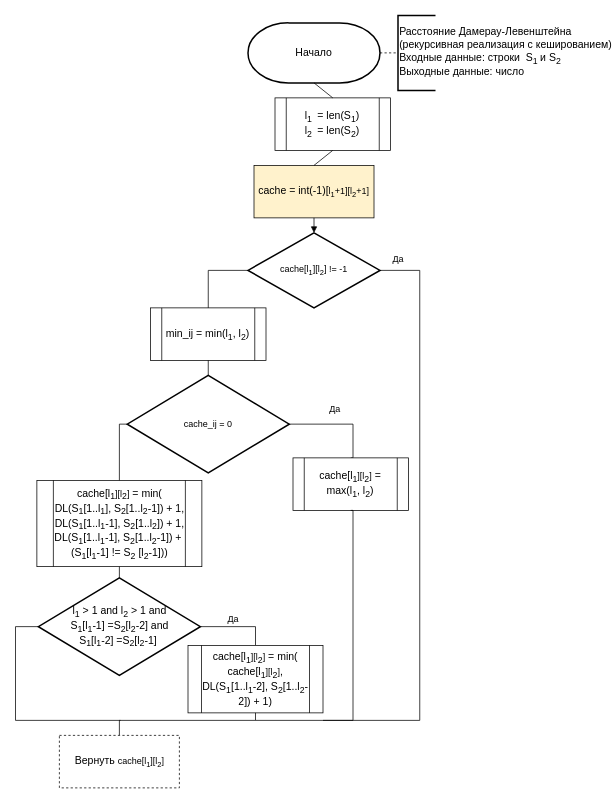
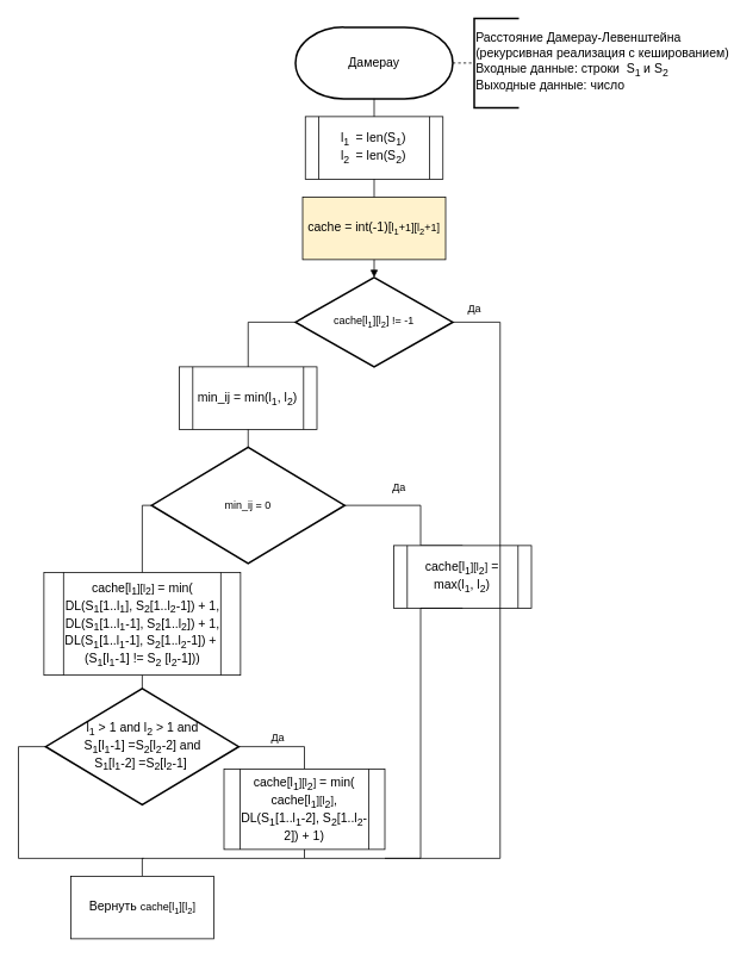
  <mxCell id="0" />
  <mxCell id="1" parent="0" />
- <mxCell id="2" value="&lt;font style=&quot;font-size: 14px;&quot;&gt;Начало&lt;/font&gt;" style="strokeWidth=2;html=1;shape=mxgraph.flowchart.terminator;whiteSpace=wrap;" vertex="1" parent="1"><mxGeometry x="330" y="30" width="176" height="80" as="geometry" /></mxCell>
+ <mxCell id="2" value="&lt;font style=&quot;font-size: 14px;&quot;&gt;Дамерау&lt;/font&gt;" style="strokeWidth=2;html=1;shape=mxgraph.flowchart.terminator;whiteSpace=wrap;" vertex="1" parent="1"><mxGeometry x="330" y="30" width="176" height="80" as="geometry" /></mxCell>
  <mxCell id="3" value="&lt;font style=&quot;font-size: 14px;&quot;&gt;Расстояние Дамерау-Левенштейна&lt;br&gt;(рекурсивная реализация c кешированием)&amp;nbsp;&lt;br&gt;Входные данные: строки&amp;nbsp; S&lt;sub&gt;1&amp;nbsp;&lt;/sub&gt;и S&lt;sub&gt;2&amp;nbsp; &amp;nbsp; &amp;nbsp; &amp;nbsp; &amp;nbsp; &amp;nbsp; &amp;nbsp;&lt;/sub&gt;&amp;nbsp;&amp;nbsp;&lt;br&gt;Выходные данные: число&lt;sub&gt;&amp;nbsp; &amp;nbsp;&lt;/sub&gt;&amp;nbsp; &lt;sub&gt;&amp;nbsp;&amp;nbsp;&amp;nbsp;&amp;nbsp;&lt;/sub&gt;&lt;/font&gt;" style="strokeWidth=2;html=1;shape=mxgraph.flowchart.annotation_1;align=left;pointerEvents=1;" vertex="1" parent="1"><mxGeometry x="530" y="20" width="50" height="100" as="geometry" /></mxCell>
  <mxCell id="4" value="" style="endArrow=none;dashed=1;html=1;rounded=0;entryX=0;entryY=0.5;entryDx=0;entryDy=0;entryPerimeter=0;exitX=1;exitY=0.5;exitDx=0;exitDy=0;exitPerimeter=0;" edge="1" parent="1" source="2" target="3"><mxGeometry width="50" height="50" relative="1" as="geometry"><mxPoint x="394" y="210" as="sourcePoint" /><mxPoint x="444" y="160" as="targetPoint" /></mxGeometry></mxCell>
- <mxCell id="5" value="&lt;font style=&quot;font-size: 14px;&quot;&gt;l&lt;sub&gt;1&amp;nbsp;&lt;/sub&gt;&amp;nbsp;= len(S&lt;sub style=&quot;&quot;&gt;1&lt;/sub&gt;)&lt;br&gt;l&lt;sub&gt;2&amp;nbsp;&lt;/sub&gt;&amp;nbsp;= len(S&lt;sub&gt;2&lt;/sub&gt;)&lt;br&gt;&lt;/font&gt;" style="shape=process;whiteSpace=wrap;html=1;backgroundOutline=1;" vertex="1" parent="1"><mxGeometry x="366" y="130" width="154" height="70" as="geometry" /></mxCell>
+ <mxCell id="5" value="&lt;font style=&quot;font-size: 14px;&quot;&gt;l&lt;sub&gt;1&amp;nbsp;&lt;/sub&gt;&amp;nbsp;= len(S&lt;sub style=&quot;&quot;&gt;1&lt;/sub&gt;)&lt;br&gt;l&lt;sub&gt;2&amp;nbsp;&lt;/sub&gt;&amp;nbsp;= len(S&lt;sub&gt;2&lt;/sub&gt;)&lt;br&gt;&lt;/font&gt;" style="shape=process;whiteSpace=wrap;html=1;backgroundOutline=1;" vertex="1" parent="1"><mxGeometry x="341" y="130" width="154" height="70" as="geometry" /></mxCell>
  <mxCell id="6" value="" style="endArrow=none;html=1;rounded=0;entryX=0.5;entryY=1;entryDx=0;entryDy=0;entryPerimeter=0;exitX=0.5;exitY=0;exitDx=0;exitDy=0;" edge="1" parent="1" source="5" target="2"><mxGeometry width="50" height="50" relative="1" as="geometry"><mxPoint x="434" y="320" as="sourcePoint" /><mxPoint x="484" y="270" as="targetPoint" /></mxGeometry></mxCell>
- <mxCell id="7" value="cache_ij = 0" style="strokeWidth=2;html=1;shape=mxgraph.flowchart.decision;whiteSpace=wrap;" vertex="1" parent="1"><mxGeometry x="169" y="500" width="216" height="130" as="geometry" /></mxCell>
+ <mxCell id="7" value="min_ij = 0" style="strokeWidth=2;html=1;shape=mxgraph.flowchart.decision;whiteSpace=wrap;" vertex="1" parent="1"><mxGeometry x="169" y="500" width="216" height="130" as="geometry" /></mxCell>
  <mxCell id="8" value="&lt;font style=&quot;font-size: 14px;&quot;&gt;min_ij = min(l&lt;sub&gt;1&lt;/sub&gt;, l&lt;sub&gt;2&lt;/sub&gt;)&lt;br&gt;&lt;/font&gt;" style="shape=process;whiteSpace=wrap;html=1;backgroundOutline=1;" vertex="1" parent="1"><mxGeometry x="200" y="410" width="154" height="70" as="geometry" /></mxCell>
  <mxCell id="9" value="" style="endArrow=none;html=1;rounded=0;entryX=0.5;entryY=1;entryDx=0;entryDy=0;exitX=0.5;exitY=0;exitDx=0;exitDy=0;exitPerimeter=0;" edge="1" parent="1" source="7" target="8"><mxGeometry width="50" height="50" relative="1" as="geometry"><mxPoint x="350" y="610" as="sourcePoint" /><mxPoint x="400" y="560" as="targetPoint" /></mxGeometry></mxCell>
  <mxCell id="10" value="" style="endArrow=none;html=1;rounded=0;entryX=1;entryY=0.5;entryDx=0;entryDy=0;entryPerimeter=0;edgeStyle=orthogonalEdgeStyle;exitX=0.5;exitY=0;exitDx=0;exitDy=0;" edge="1" parent="1" source="11" target="7"><mxGeometry width="50" height="50" relative="1" as="geometry"><mxPoint x="490" y="700" as="sourcePoint" /><mxPoint x="400" y="610" as="targetPoint" /><Array as="points"><mxPoint x="470" y="610" /><mxPoint x="470" y="565" /></Array></mxGeometry></mxCell>
- <mxCell id="11" value="&lt;font style=&quot;font-size: 14px;&quot;&gt;cache[l&lt;sub&gt;1&lt;/sub&gt;&lt;span style=&quot;font-size: 12px;&quot;&gt;][l&lt;/span&gt;&lt;sub&gt;2&lt;/sub&gt;&lt;span style=&quot;font-size: 12px;&quot;&gt;]&lt;/span&gt;&amp;nbsp;= max(l&lt;sub&gt;1&lt;/sub&gt;, l&lt;sub&gt;2&lt;/sub&gt;)&lt;br&gt;&lt;/font&gt;" style="shape=process;whiteSpace=wrap;html=1;backgroundOutline=1;" vertex="1" parent="1"><mxGeometry x="390" y="610" width="154" height="70" as="geometry" /></mxCell>
+ <mxCell id="11" value="&lt;font style=&quot;font-size: 14px;&quot;&gt;cache[l&lt;sub&gt;1&lt;/sub&gt;&lt;span style=&quot;font-size: 12px;&quot;&gt;][l&lt;/span&gt;&lt;sub&gt;2&lt;/sub&gt;&lt;span style=&quot;font-size: 12px;&quot;&gt;]&lt;/span&gt;&amp;nbsp;= max(l&lt;sub&gt;1&lt;/sub&gt;, l&lt;sub&gt;2&lt;/sub&gt;)&lt;br&gt;&lt;/font&gt;" style="shape=process;whiteSpace=wrap;html=1;backgroundOutline=1;" vertex="1" parent="1"><mxGeometry x="440" y="610" width="154" height="70" as="geometry" /></mxCell>
  <mxCell id="12" value="&amp;nbsp;Да" style="text;html=1;align=center;verticalAlign=middle;resizable=0;points=[];autosize=1;strokeColor=none;fillColor=none;" vertex="1" parent="1"><mxGeometry x="424" y="530" width="40" height="30" as="geometry" /></mxCell>
  <mxCell id="13" value="&lt;font style=&quot;font-size: 14px;&quot;&gt;cache[l&lt;sub&gt;1&lt;/sub&gt;&lt;span style=&quot;font-size: 12px;&quot;&gt;][l&lt;/span&gt;&lt;sub&gt;2&lt;/sub&gt;&lt;span style=&quot;font-size: 12px;&quot;&gt;]&lt;/span&gt;&amp;nbsp;= min(&lt;br&gt;DL(S&lt;sub&gt;1&lt;/sub&gt;[1..l&lt;sub&gt;1&lt;/sub&gt;], S&lt;sub&gt;2&lt;/sub&gt;[1..l&lt;sub&gt;2&lt;/sub&gt;-1]) + 1,&lt;br&gt;DL(S&lt;sub&gt;1&lt;/sub&gt;[1..l&lt;sub&gt;1&lt;/sub&gt;-1], S&lt;sub&gt;2&lt;/sub&gt;[1..l&lt;sub&gt;2&lt;/sub&gt;]) + 1,&lt;br&gt;DL(S&lt;sub&gt;1&lt;/sub&gt;[1..l&lt;sub&gt;1&lt;/sub&gt;-1], S&lt;sub&gt;2&lt;/sub&gt;[1..l&lt;sub&gt;2&lt;/sub&gt;-1]) +&amp;nbsp;&lt;br&gt;(S&lt;sub&gt;1&lt;/sub&gt;[l&lt;sub&gt;1&lt;/sub&gt;-1] != S&lt;sub&gt;2&lt;/sub&gt;&amp;nbsp;[l&lt;sub&gt;2&lt;/sub&gt;-1]))&lt;br&gt;&lt;/font&gt;" style="shape=process;whiteSpace=wrap;html=1;backgroundOutline=1;" vertex="1" parent="1"><mxGeometry x="48.5" y="640" width="220" height="115" as="geometry" /></mxCell>
  <mxCell id="14" value="" style="endArrow=none;html=1;rounded=0;entryX=0;entryY=0.5;entryDx=0;entryDy=0;entryPerimeter=0;edgeStyle=orthogonalEdgeStyle;exitX=0.5;exitY=0;exitDx=0;exitDy=0;" edge="1" parent="1" source="13" target="7"><mxGeometry width="50" height="50" relative="1" as="geometry"><mxPoint x="110" y="690" as="sourcePoint" /><mxPoint x="410" y="630" as="targetPoint" /></mxGeometry></mxCell>
  <mxCell id="15" value="&lt;font style=&quot;font-size: 14px;&quot;&gt;l&lt;sub&gt;1&lt;/sub&gt; &amp;gt; 1 and l&lt;sub&gt;2&lt;/sub&gt;&amp;nbsp;&amp;gt; 1 and &lt;br&gt;S&lt;sub&gt;1&lt;/sub&gt;[l&lt;sub&gt;1&lt;/sub&gt;-1] =S&lt;sub&gt;2&lt;/sub&gt;[l&lt;sub&gt;2&lt;/sub&gt;-2] and&lt;br&gt;S&lt;sub&gt;1&lt;/sub&gt;[l&lt;sub&gt;1&lt;/sub&gt;-2] =S&lt;sub&gt;2&lt;/sub&gt;[l&lt;sub&gt;2&lt;/sub&gt;-1]&amp;nbsp;&lt;/font&gt;" style="strokeWidth=2;html=1;shape=mxgraph.flowchart.decision;whiteSpace=wrap;" vertex="1" parent="1"><mxGeometry x="50.5" y="770" width="216" height="130" as="geometry" /></mxCell>
  <mxCell id="16" value="" style="endArrow=none;html=1;rounded=0;exitX=1;exitY=0.5;exitDx=0;exitDy=0;exitPerimeter=0;edgeStyle=orthogonalEdgeStyle;entryX=0.5;entryY=0;entryDx=0;entryDy=0;" edge="1" parent="1" source="15" target="19"><mxGeometry width="50" height="50" relative="1" as="geometry"><mxPoint x="52.5" y="1010" as="sourcePoint" /><mxPoint x="332.5" y="970" as="targetPoint" /><Array as="points"><mxPoint x="340" y="835" /></Array></mxGeometry></mxCell>
  <mxCell id="17" value="" style="endArrow=none;html=1;rounded=0;entryX=0;entryY=0.5;entryDx=0;entryDy=0;entryPerimeter=0;edgeStyle=orthogonalEdgeStyle;" edge="1" parent="1" target="15"><mxGeometry width="50" height="50" relative="1" as="geometry"><mxPoint x="160" y="960" as="sourcePoint" /><mxPoint x="102.5" y="960" as="targetPoint" /><Array as="points"><mxPoint x="20" y="960" /><mxPoint x="20" y="835" /></Array></mxGeometry></mxCell>
  <mxCell id="18" value="Да" style="text;html=1;align=center;verticalAlign=middle;resizable=0;points=[];autosize=1;strokeColor=none;fillColor=none;" vertex="1" parent="1"><mxGeometry x="290" y="810" width="40" height="30" as="geometry" /></mxCell>
  <mxCell id="19" value="&lt;font style=&quot;font-size: 14px;&quot;&gt;cache[l&lt;sub&gt;1&lt;/sub&gt;&lt;span style=&quot;font-size: 12px;&quot;&gt;][l&lt;/span&gt;&lt;sub&gt;2&lt;/sub&gt;&lt;span style=&quot;font-size: 12px;&quot;&gt;]&lt;/span&gt;&amp;nbsp;= min(&lt;br&gt;cache[l&lt;sub&gt;1&lt;/sub&gt;&lt;span style=&quot;font-size: 12px;&quot;&gt;][l&lt;/span&gt;&lt;sub&gt;2&lt;/sub&gt;&lt;span style=&quot;font-size: 12px;&quot;&gt;]&lt;/span&gt;,&lt;br&gt;DL(S&lt;sub&gt;1&lt;/sub&gt;[1..l&lt;sub&gt;1&lt;/sub&gt;-2], S&lt;sub&gt;2&lt;/sub&gt;[1..l&lt;sub&gt;2&lt;/sub&gt;-2])&amp;nbsp;+ 1)&lt;br&gt;&lt;/font&gt;" style="shape=process;whiteSpace=wrap;html=1;backgroundOutline=1;" vertex="1" parent="1"><mxGeometry x="250" y="860" width="180" height="90" as="geometry" /></mxCell>
  <mxCell id="20" value="" style="endArrow=none;html=1;rounded=0;entryX=0.5;entryY=1;entryDx=0;entryDy=0;edgeStyle=orthogonalEdgeStyle;exitX=0.5;exitY=0;exitDx=0;exitDy=0;" edge="1" parent="1" target="19" source="23"><mxGeometry width="50" height="50" relative="1" as="geometry"><mxPoint x="110" y="960" as="sourcePoint" /><mxPoint x="102.5" y="960" as="targetPoint" /><Array as="points"><mxPoint x="159" y="960" /><mxPoint x="340" y="960" /></Array></mxGeometry></mxCell>
  <mxCell id="21" value="" style="endArrow=none;html=1;rounded=0;entryX=0.5;entryY=1;entryDx=0;entryDy=0;exitX=0.5;exitY=0;exitDx=0;exitDy=0;exitPerimeter=0;" edge="1" parent="1" source="15" target="13"><mxGeometry width="50" height="50" relative="1" as="geometry"><mxPoint x="80" y="840" as="sourcePoint" /><mxPoint x="160" y="820" as="targetPoint" /></mxGeometry></mxCell>
  <mxCell id="22" value="" style="endArrow=none;html=1;rounded=0;exitX=0.5;exitY=1;exitDx=0;exitDy=0;edgeStyle=orthogonalEdgeStyle;" edge="1" parent="1" source="11"><mxGeometry width="50" height="50" relative="1" as="geometry"><mxPoint x="470" y="855" as="sourcePoint" /><mxPoint x="340" y="960" as="targetPoint" /><Array as="points"><mxPoint x="470" y="680" /><mxPoint x="470" y="960" /><mxPoint x="340" y="960" /></Array></mxGeometry></mxCell>
- <mxCell id="23" value="&lt;span style=&quot;font-size: 14px;&quot;&gt;Вернуть&amp;nbsp;&lt;/span&gt;cache[l&lt;sub&gt;1&lt;/sub&gt;][l&lt;sub&gt;2&lt;/sub&gt;]" style="rounded=0;whiteSpace=wrap;html=1;dashed=1;" vertex="1" parent="1"><mxGeometry x="78.5" y="980" width="160" height="70" as="geometry" /></mxCell>
+ <mxCell id="23" value="&lt;span style=&quot;font-size: 14px;&quot;&gt;Вернуть&amp;nbsp;&lt;/span&gt;cache[l&lt;sub&gt;1&lt;/sub&gt;][l&lt;sub&gt;2&lt;/sub&gt;]" style="rounded=0;whiteSpace=wrap;html=1;" vertex="1" parent="1"><mxGeometry x="78.5" y="980" width="160" height="70" as="geometry" /></mxCell>
  <mxCell id="24" value="&lt;span style=&quot;font-size: 14px;&quot;&gt;cache = int(-1)[&lt;/span&gt;l&lt;sub&gt;1&lt;/sub&gt;+1][l&lt;sub&gt;2&lt;/sub&gt;+1]" style="rounded=0;whiteSpace=wrap;html=1;fillColor=#fff2cc;" vertex="1" parent="1"><mxGeometry x="338" y="220" width="160" height="70" as="geometry" /></mxCell>
  <mxCell id="25" value="" style="endArrow=none;html=1;rounded=0;entryX=0.5;entryY=1;entryDx=0;entryDy=0;exitX=0.5;exitY=0;exitDx=0;exitDy=0;" edge="1" parent="1" source="24" target="5"><mxGeometry width="50" height="50" relative="1" as="geometry"><mxPoint x="430" y="290" as="sourcePoint" /><mxPoint x="480" y="240" as="targetPoint" /></mxGeometry></mxCell>
  <mxCell id="26" value="cache[l&lt;sub&gt;1&lt;/sub&gt;][l&lt;sub&gt;2&lt;/sub&gt;] != -1" style="strokeWidth=2;html=1;shape=mxgraph.flowchart.decision;whiteSpace=wrap;" vertex="1" parent="1"><mxGeometry x="330" y="310" width="176" height="100" as="geometry" /></mxCell>
  <mxCell id="27" value="" style="endArrow=block;html=1;rounded=0;exitX=0.5;exitY=1;exitDx=0;exitDy=0;entryX=0.5;entryY=0;entryDx=0;entryDy=0;entryPerimeter=0;" edge="1" parent="1" source="24" target="26"><mxGeometry width="50" height="50" relative="1" as="geometry"><mxPoint x="470" y="300" as="sourcePoint" /><mxPoint x="520" y="250" as="targetPoint" /></mxGeometry></mxCell>
  <mxCell id="28" value="" style="endArrow=none;html=1;rounded=0;entryX=1;entryY=0.5;entryDx=0;entryDy=0;entryPerimeter=0;edgeStyle=orthogonalEdgeStyle;" edge="1" parent="1" target="26"><mxGeometry width="50" height="50" relative="1" as="geometry"><mxPoint x="430" y="960" as="sourcePoint" /><mxPoint x="510" y="360" as="targetPoint" /><Array as="points"><mxPoint x="470" y="960" /><mxPoint x="559" y="960" /><mxPoint x="559" y="360" /></Array></mxGeometry></mxCell>
  <mxCell id="29" value="Да" style="text;html=1;align=center;verticalAlign=middle;resizable=0;points=[];autosize=1;strokeColor=none;fillColor=none;" vertex="1" parent="1"><mxGeometry x="510" y="330" width="40" height="30" as="geometry" /></mxCell>
  <mxCell id="30" value="" style="endArrow=none;html=1;rounded=0;entryX=0;entryY=0.5;entryDx=0;entryDy=0;entryPerimeter=0;edgeStyle=orthogonalEdgeStyle;exitX=0.5;exitY=0;exitDx=0;exitDy=0;" edge="1" parent="1" source="8" target="26"><mxGeometry width="50" height="50" relative="1" as="geometry"><mxPoint x="260" y="390" as="sourcePoint" /><mxPoint x="260" y="460" as="targetPoint" /></mxGeometry></mxCell>
